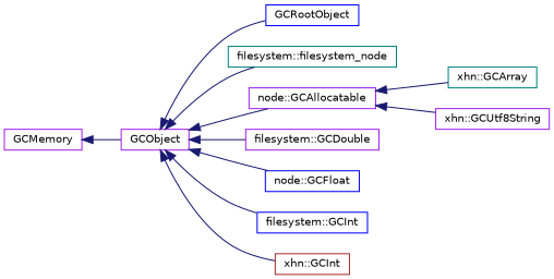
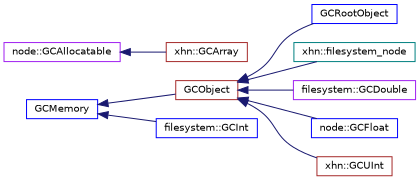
  digraph {
    rankdir=LR
    node [color=purple fillcolor=white fontname=Helvetica fontsize=10 shape=record style=filled]
    edge [color=midnightblue dir=back fontname=Helvetica fontsize=10 labelfontname=Helvetica labelfontsize=10 style=solid]
-   n1 [height=0.2 label=GCObject width=0.4]
+   n1 [color=brown height=0.2 label=GCObject width=0.4]
    n2 [color=blue height=0.2 label=GCRootObject width=0.4]
-   n3 [color=teal height=0.2 label="filesystem::filesystem_node" width=0.4]
+   n3 [color=teal height=0.2 label="xhn::filesystem_node" width=0.4]
    n4 [height=0.2 label="node::GCAllocatable" width=0.4]
    n5 [height=0.2 label="filesystem::GCDouble" width=0.4]
    n6 [color=blue height=0.2 label="node::GCFloat" width=0.4]
    n7 [color=blue height=0.2 label="filesystem::GCInt" width=0.4]
-   n8 [color=brown height=0.2 label="xhn::GCInt" width=0.4]
-   n9 [height=0.2 label=GCMemory width=0.4]
-   n10 [color=teal height=0.2 label="xhn::GCArray" width=0.4]
-   n11 [height=0.2 label="xhn::GCUtf8String" width=0.4]
+   n8 [color=brown height=0.2 label="xhn::GCUInt" width=0.4]
+   n9 [color=blue height=0.2 label=GCMemory width=0.4]
+   n10 [color=brown height=0.2 label="xhn::GCArray" width=0.4]
    n1 -> n2
    n1 -> n3
-   n1 -> n4
    n1 -> n5
    n1 -> n6
-   n1 -> n7
+   n9 -> n7
    n1 -> n8
    n4 -> n10
-   n4 -> n11
    n9 -> n1
  }
